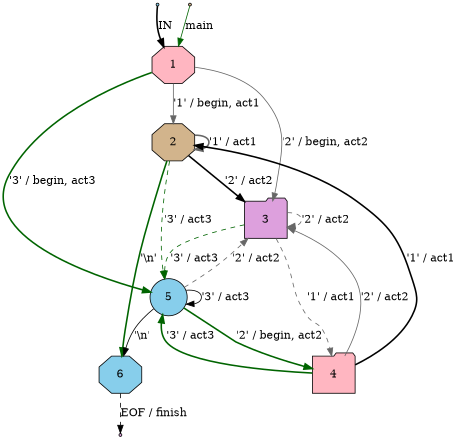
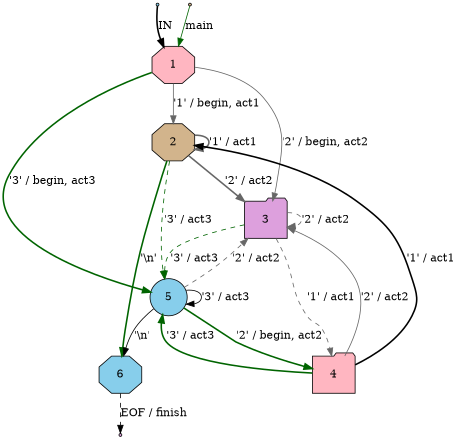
  digraph {
    rankdir=TB
    node [fillcolor=skyblue shape=point style=filled fixedsize=true]
    edge [color=gray40 style=bold]
    ENTRY [fixedsize=""]
    1 [fillcolor=lightpink height=0.65 shape=octagon]
    2 [fillcolor=tan height=0.65 shape=octagon]
    3 [fillcolor=plum height=0.65 shape=folder]
    5 [height=0.65 shape=circle]
    en_1 [fillcolor=tan fixedsize=""]
    eof_6 [fillcolor=plum fixedsize=""]
    6 [height=0.65 shape=octagon]
    4 [fillcolor=lightpink height=0.65 shape=folder]
    ENTRY -> 1 [color=black label=IN]
    1 -> 2 [label="'1' / begin, act1" style=solid]
    1 -> 3 [label="'2' / begin, act2" style=solid]
    1 -> 5 [color=darkgreen label="'3' / begin, act3"]
    2 -> 2 [label="'1' / act1"]
-   2 -> 3 [color=black label="'2' / act2"]
+   2 -> 3 [label="'2' / act2"]
    2 -> 5 [color=darkgreen label="'3' / act3" style=dashed]
    2 -> 6 [color=darkgreen label="'\\n'"]
    3 -> 3 [label="'2' / act2" style=dashed]
    3 -> 5 [color=darkgreen label="'3' / act3" style=dashed]
    3 -> 4 [label="'1' / act1" style=dashed]
    5 -> 3 [label="'2' / act2" style=dashed]
    5 -> 5 [color=black label="'3' / act3" style=solid]
    5 -> 6 [color=black label="'\\n'" style=solid]
    5 -> 4 [color=darkgreen label="'2' / begin, act2"]
    en_1 -> 1 [color=darkgreen label=main style=solid]
    6 -> eof_6 [color=black label="EOF / finish" style=dashed]
    4 -> 2 [color=black label="'1' / act1"]
    4 -> 3 [label="'2' / act2" style=solid]
    4 -> 5 [color=darkgreen label="'3' / act3"]
  }
